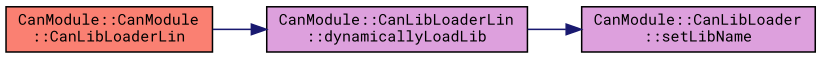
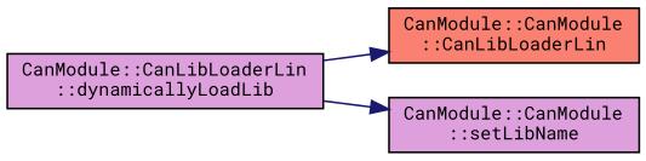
  digraph {
    fontname="Roboto Mono"
    rankdir=LR
    node [color=black fillcolor=plum fontname="Roboto Mono" fontsize=10 shape=record style=filled]
    edge [color=midnightblue fontname="Roboto Mono" fontsize=10 labelfontname=Helvetica labelfontsize=10 style=solid]
    n1 [fillcolor=salmon fontcolor=black height=0.2 label="CanModule::CanModule\l::CanLibLoaderLin" width=0.4]
    n2 [height=0.2 label="CanModule::CanLibLoaderLin\l::dynamicallyLoadLib" width=0.4]
-   n3 [height=0.2 label="CanModule::CanLibLoader\l::setLibName" width=0.4]
-   n1 -> n2
+   n3 [height=0.2 label="CanModule::CanModule\l::setLibName" width=0.4]
+   n2 -> n1
    n2 -> n3
  }
